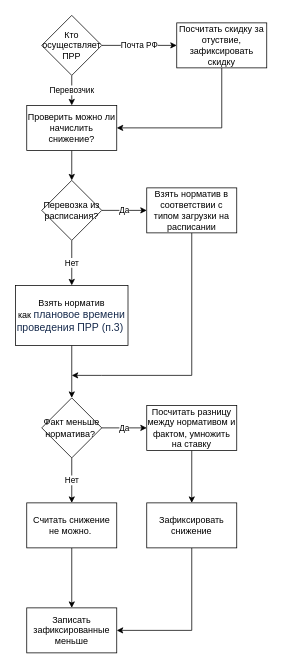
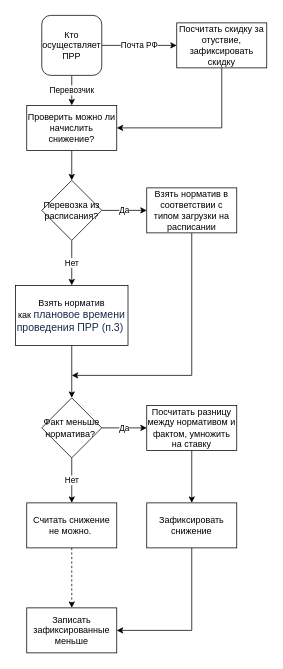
  <mxCell id="0" />
  <mxCell id="1" parent="0" />
  <mxCell id="2" value="Перевозчик" style="edgeStyle=orthogonalEdgeStyle;rounded=0;orthogonalLoop=1;jettySize=auto;html=1;" edge="1" parent="1" source="4" target="6"><mxGeometry relative="1" as="geometry" /></mxCell>
  <mxCell id="3" value="Почта РФ" style="edgeStyle=orthogonalEdgeStyle;rounded=0;orthogonalLoop=1;jettySize=auto;html=1;" edge="1" parent="1" source="4" target="8"><mxGeometry relative="1" as="geometry" /></mxCell>
- <mxCell id="4" value="Кто осуществляет ПРР" style="rhombus;whiteSpace=wrap;html=1;" vertex="1" parent="1"><mxGeometry x="55" y="20" width="80" height="80" as="geometry" /></mxCell>
+ <mxCell id="4" value="Кто осуществляет ПРР" style="whiteSpace=wrap;html=1;rounded=1;" vertex="1" parent="1"><mxGeometry x="55" y="20" width="80" height="80" as="geometry" /></mxCell>
  <mxCell id="5" value="" style="edgeStyle=orthogonalEdgeStyle;rounded=0;orthogonalLoop=1;jettySize=auto;html=1;" edge="1" parent="1" source="6" target="11"><mxGeometry relative="1" as="geometry" /></mxCell>
  <mxCell id="6" value="Проверить можно ли начислить снижение?" style="rounded=0;whiteSpace=wrap;html=1;" vertex="1" parent="1"><mxGeometry x="35" y="140" width="120" height="60" as="geometry" /></mxCell>
  <mxCell id="7" style="edgeStyle=orthogonalEdgeStyle;rounded=0;orthogonalLoop=1;jettySize=auto;html=1;entryX=1;entryY=0.5;entryDx=0;entryDy=0;" edge="1" parent="1" source="8" target="6"><mxGeometry relative="1" as="geometry"><Array as="points"><mxPoint x="295" y="170" /></Array></mxGeometry></mxCell>
  <mxCell id="8" value="Посчитать скидку за отуствие, зафиксировать скидку" style="whiteSpace=wrap;html=1;" vertex="1" parent="1"><mxGeometry x="235" y="30" width="120" height="60" as="geometry" /></mxCell>
  <mxCell id="9" value="Да" style="edgeStyle=orthogonalEdgeStyle;rounded=0;orthogonalLoop=1;jettySize=auto;html=1;" edge="1" parent="1" source="11" target="13"><mxGeometry relative="1" as="geometry" /></mxCell>
  <mxCell id="10" value="Нет" style="edgeStyle=orthogonalEdgeStyle;rounded=0;orthogonalLoop=1;jettySize=auto;html=1;" edge="1" parent="1" source="11" target="15"><mxGeometry relative="1" as="geometry" /></mxCell>
  <mxCell id="11" value="Перевозка из расписания?" style="rhombus;whiteSpace=wrap;html=1;rounded=0;" vertex="1" parent="1"><mxGeometry x="55" y="240" width="80" height="80" as="geometry" /></mxCell>
  <mxCell id="12" style="edgeStyle=orthogonalEdgeStyle;rounded=0;orthogonalLoop=1;jettySize=auto;html=1;" edge="1" parent="1" source="13"><mxGeometry relative="1" as="geometry"><mxPoint x="95" y="500" as="targetPoint" /><Array as="points"><mxPoint x="255" y="500" /><mxPoint x="135" y="500" /></Array></mxGeometry></mxCell>
  <mxCell id="13" value="Взять норматив в соответствии с типом загрузки на расписании" style="whiteSpace=wrap;html=1;rounded=0;" vertex="1" parent="1"><mxGeometry x="195" y="250" width="120" height="60" as="geometry" /></mxCell>
  <mxCell id="14" value="" style="edgeStyle=orthogonalEdgeStyle;rounded=0;orthogonalLoop=1;jettySize=auto;html=1;" edge="1" parent="1" source="15" target="18"><mxGeometry relative="1" as="geometry" /></mxCell>
  <mxCell id="15" value="Взять норматив как&amp;nbsp;&lt;span style=&quot;color: rgb(23 , 43 , 77) ; font-family: , &amp;#34;blinkmacsystemfont&amp;#34; , &amp;#34;segoe ui&amp;#34; , &amp;#34;roboto&amp;#34; , &amp;#34;oxygen&amp;#34; , &amp;#34;ubuntu&amp;#34; , &amp;#34;fira sans&amp;#34; , &amp;#34;droid sans&amp;#34; , &amp;#34;helvetica neue&amp;#34; , sans-serif ; font-size: 14px ; background-color: rgb(255 , 255 , 255)&quot;&gt;плановое времени проведения ПРР (п.3)&amp;nbsp;&lt;/span&gt;" style="whiteSpace=wrap;html=1;rounded=0;" vertex="1" parent="1"><mxGeometry x="20" y="380" width="150" height="80" as="geometry" /></mxCell>
  <mxCell id="16" value="Нет" style="edgeStyle=orthogonalEdgeStyle;rounded=0;orthogonalLoop=1;jettySize=auto;html=1;" edge="1" parent="1" source="18" target="20"><mxGeometry relative="1" as="geometry" /></mxCell>
  <mxCell id="17" value="Да" style="edgeStyle=orthogonalEdgeStyle;rounded=0;orthogonalLoop=1;jettySize=auto;html=1;" edge="1" parent="1" source="18" target="22"><mxGeometry relative="1" as="geometry" /></mxCell>
  <mxCell id="18" value="Факт меньше норматива?&amp;nbsp;" style="rhombus;whiteSpace=wrap;html=1;rounded=0;" vertex="1" parent="1"><mxGeometry x="55" y="530" width="80" height="80" as="geometry" /></mxCell>
- <mxCell id="19" value="" style="edgeStyle=orthogonalEdgeStyle;rounded=0;orthogonalLoop=1;jettySize=auto;html=1;" edge="1" parent="1" source="20" target="23"><mxGeometry relative="1" as="geometry" /></mxCell>
+ <mxCell id="19" value="" style="edgeStyle=orthogonalEdgeStyle;rounded=0;orthogonalLoop=1;jettySize=auto;html=1;dashed=1;" edge="1" parent="1" source="20" target="23"><mxGeometry relative="1" as="geometry" /></mxCell>
  <mxCell id="20" value="Считать снижение не можно.&amp;nbsp;" style="whiteSpace=wrap;html=1;rounded=0;" vertex="1" parent="1"><mxGeometry x="35" y="670" width="120" height="60" as="geometry" /></mxCell>
  <mxCell id="21" value="" style="edgeStyle=orthogonalEdgeStyle;rounded=0;orthogonalLoop=1;jettySize=auto;html=1;" edge="1" parent="1" source="22" target="25"><mxGeometry relative="1" as="geometry" /></mxCell>
  <mxCell id="22" value="Посчитать разницу между нормативом и фактом, умножить на ставку" style="whiteSpace=wrap;html=1;rounded=0;" vertex="1" parent="1"><mxGeometry x="195" y="540" width="120" height="60" as="geometry" /></mxCell>
  <mxCell id="23" value="Записать зафиксированные меньше" style="whiteSpace=wrap;html=1;rounded=0;" vertex="1" parent="1"><mxGeometry x="35" y="810" width="120" height="60" as="geometry" /></mxCell>
  <mxCell id="24" style="edgeStyle=orthogonalEdgeStyle;rounded=0;orthogonalLoop=1;jettySize=auto;html=1;entryX=1;entryY=0.5;entryDx=0;entryDy=0;" edge="1" parent="1" source="25" target="23"><mxGeometry relative="1" as="geometry"><Array as="points"><mxPoint x="255" y="840" /></Array></mxGeometry></mxCell>
  <mxCell id="25" value="Зафиксировать снижение" style="whiteSpace=wrap;html=1;rounded=0;" vertex="1" parent="1"><mxGeometry x="195" y="670" width="120" height="60" as="geometry" /></mxCell>
